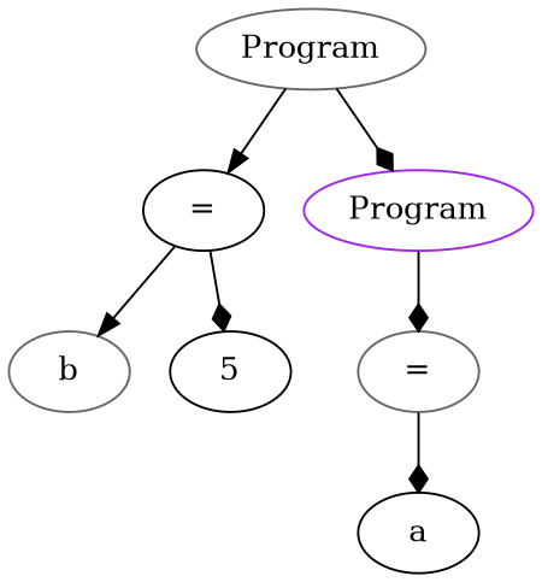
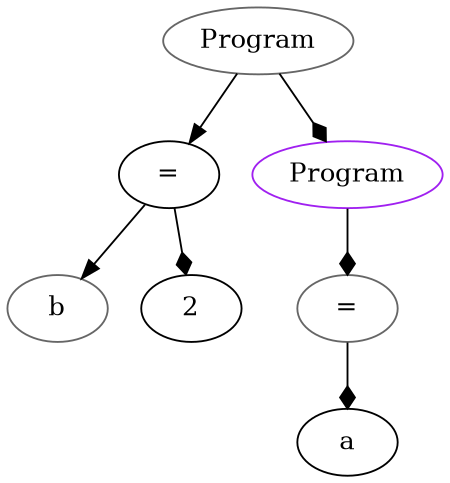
  digraph {
    node [color=gray40]
    edge [arrowhead=diamond]
    n1 [label=Program]
    n2 [color=black label="="]
    n3 [color=purple label=Program]
    n4 [label=b]
-   n5 [color=black label=5]
+   n5 [color=black label=2]
    n6 [label="="]
    n7 [color=black label=a]
    n1 -> n2 [arrowhead=normal]
    n1 -> n3
    n2 -> n4 [arrowhead=normal]
    n2 -> n5
    n3 -> n6
    n6 -> n7
  }
